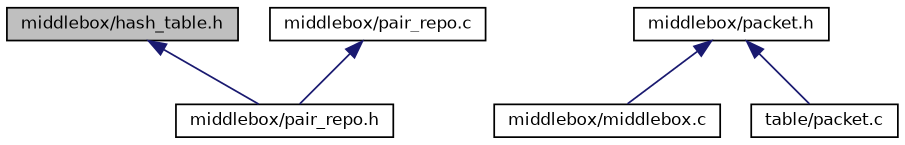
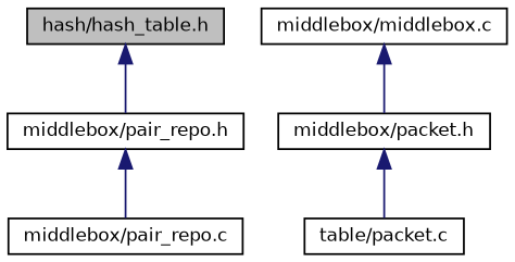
  digraph {
    node [color=black fillcolor=white fontname=Helvetica fontsize=10 shape=record style=filled]
    edge [color=midnightblue dir=back fontname=Helvetica fontsize=10 labelfontname=Helvetica labelfontsize=10 style=solid]
-   n1 [fillcolor=grey75 fontcolor=black height=0.2 label="middlebox/hash_table.h" width=0.4]
+   n1 [fillcolor=grey75 fontcolor=black height=0.2 label="hash/hash_table.h" width=0.4]
    n2 [height=0.2 label="middlebox/pair_repo.h" width=0.4]
    n3 [height=0.2 label="middlebox/pair_repo.c" width=0.4]
    n4 [height=0.2 label="middlebox/packet.h" width=0.4]
    n5 [height=0.2 label="middlebox/middlebox.c" width=0.4]
    n6 [height=0.2 label="table/packet.c" width=0.4]
    n1 -> n2
-   n3 -> n2
-   n4 -> n5
+   n2 -> n3
+   n5 -> n4
    n4 -> n6
  }
